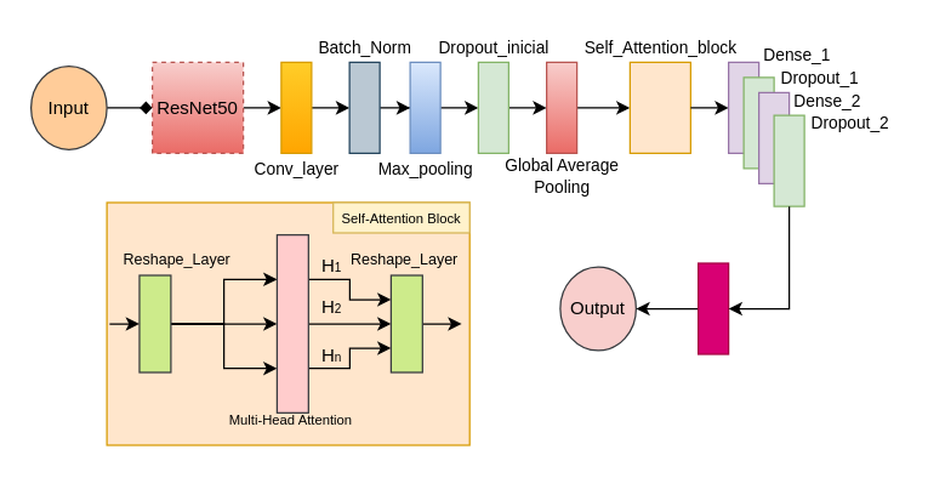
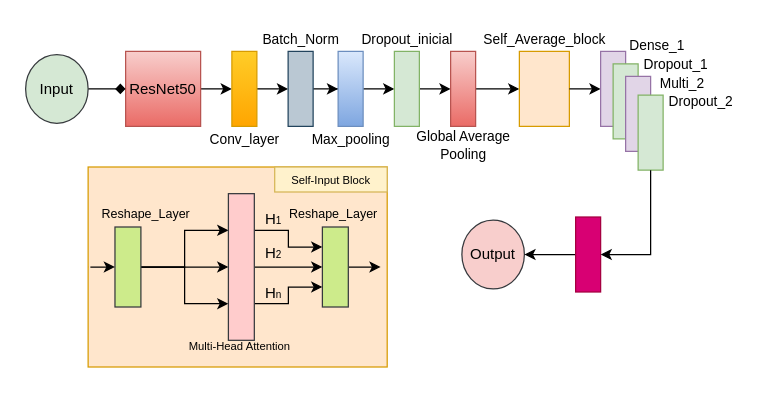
  <mxCell id="0" />
  <mxCell id="1" parent="0" />
  <mxCell id="2" style="edgeStyle=orthogonalEdgeStyle;rounded=0;orthogonalLoop=1;jettySize=auto;html=1;entryX=0;entryY=0.5;entryDx=0;entryDy=0;" parent="1" source="3" target="12" edge="1"><mxGeometry relative="1" as="geometry" /></mxCell>
- <mxCell id="3" value="ResNet50" style="rounded=0;whiteSpace=wrap;html=1;fillColor=#f8cecc;gradientColor=#ea6b66;strokeColor=#b85450;dashed=1;" parent="1" vertex="1"><mxGeometry x="100" y="40.5" width="60" height="60" as="geometry" /></mxCell>
+ <mxCell id="3" value="ResNet50" style="rounded=0;whiteSpace=wrap;html=1;fillColor=#f8cecc;gradientColor=#ea6b66;strokeColor=#b85450;" parent="1" vertex="1"><mxGeometry x="100" y="40.5" width="60" height="60" as="geometry" /></mxCell>
  <mxCell id="4" style="edgeStyle=orthogonalEdgeStyle;rounded=0;orthogonalLoop=1;jettySize=auto;html=1;entryX=0;entryY=0.5;entryDx=0;entryDy=0;endArrow=diamond;" parent="1" source="5" target="3" edge="1"><mxGeometry relative="1" as="geometry" /></mxCell>
- <mxCell id="5" value="Input" style="ellipse;whiteSpace=wrap;html=1;fillColor=#ffcc99;strokeColor=#36393d;" parent="1" vertex="1"><mxGeometry x="20" y="43" width="50" height="55" as="geometry" /></mxCell>
+ <mxCell id="5" value="Input" style="ellipse;whiteSpace=wrap;html=1;fillColor=#d5e8d4;strokeColor=#36393d;" parent="1" vertex="1"><mxGeometry x="20" y="43" width="50" height="55" as="geometry" /></mxCell>
  <mxCell id="6" style="edgeStyle=orthogonalEdgeStyle;rounded=0;orthogonalLoop=1;jettySize=auto;html=1;entryX=0;entryY=0.5;entryDx=0;entryDy=0;" parent="1" source="12" target="15" edge="1"><mxGeometry relative="1" as="geometry" /></mxCell>
  <mxCell id="7" style="edgeStyle=orthogonalEdgeStyle;rounded=0;orthogonalLoop=1;jettySize=auto;html=1;entryX=0;entryY=0.5;entryDx=0;entryDy=0;" parent="1" source="15" target="18" edge="1"><mxGeometry relative="1" as="geometry" /></mxCell>
  <mxCell id="8" style="edgeStyle=orthogonalEdgeStyle;rounded=0;orthogonalLoop=1;jettySize=auto;html=1;entryX=0;entryY=0.5;entryDx=0;entryDy=0;" parent="1" source="18" target="21" edge="1"><mxGeometry relative="1" as="geometry" /></mxCell>
  <mxCell id="9" style="edgeStyle=orthogonalEdgeStyle;rounded=0;orthogonalLoop=1;jettySize=auto;html=1;entryX=0;entryY=0.5;entryDx=0;entryDy=0;" parent="1" source="24" target="27" edge="1"><mxGeometry relative="1" as="geometry" /></mxCell>
  <mxCell id="10" style="edgeStyle=orthogonalEdgeStyle;rounded=0;orthogonalLoop=1;jettySize=auto;html=1;entryX=0;entryY=0.5;entryDx=0;entryDy=0;" parent="1" source="21" target="24" edge="1"><mxGeometry relative="1" as="geometry" /></mxCell>
  <mxCell id="11" value="" style="group" parent="1" vertex="1" connectable="0"><mxGeometry x="160" y="40.5" width="75" height="80" as="geometry" /></mxCell>
  <mxCell id="12" value="" style="rounded=0;whiteSpace=wrap;html=1;fillColor=#ffcd28;strokeColor=#d79b00;gradientColor=#ffa500;" parent="11" vertex="1"><mxGeometry x="25" width="20" height="60" as="geometry" /></mxCell>
  <mxCell id="13" value="&lt;font&gt;Conv_layer&lt;/font&gt;" style="text;html=1;align=center;verticalAlign=middle;resizable=0;points=[];autosize=1;strokeColor=none;fillColor=none;fontSize=11;spacing=0;" parent="11" vertex="1"><mxGeometry x="-5" y="60" width="80" height="20" as="geometry" /></mxCell>
  <mxCell id="14" value="" style="group" parent="1" vertex="1" connectable="0"><mxGeometry x="210" y="20.5" width="70" height="80" as="geometry" /></mxCell>
  <mxCell id="15" value="" style="rounded=0;whiteSpace=wrap;html=1;fillColor=#bac8d3;strokeColor=#23445d;" parent="14" vertex="1"><mxGeometry x="20" y="20" width="20" height="60" as="geometry" /></mxCell>
  <mxCell id="16" value="&lt;font&gt;Batch_Norm&lt;/font&gt;" style="text;html=1;align=center;verticalAlign=middle;resizable=0;points=[];autosize=1;strokeColor=none;fillColor=none;fontSize=11;spacing=0;" parent="14" vertex="1"><mxGeometry x="-10" width="80" height="20" as="geometry" /></mxCell>
  <mxCell id="17" value="" style="group" parent="1" vertex="1" connectable="0"><mxGeometry x="250" y="40.5" width="70" height="80" as="geometry" /></mxCell>
  <mxCell id="18" value="" style="rounded=0;whiteSpace=wrap;html=1;fillColor=#dae8fc;strokeColor=#6c8ebf;gradientColor=#7ea6e0;" parent="17" vertex="1"><mxGeometry x="20" width="20" height="60" as="geometry" /></mxCell>
  <mxCell id="19" value="&lt;font&gt;Max_pooling&lt;/font&gt;" style="text;html=1;align=center;verticalAlign=middle;resizable=0;points=[];autosize=1;strokeColor=none;fillColor=none;fontSize=11;spacing=0;" parent="17" vertex="1"><mxGeometry x="-10" y="60" width="80" height="20" as="geometry" /></mxCell>
  <mxCell id="20" value="" style="group" parent="1" vertex="1" connectable="0"><mxGeometry x="290" y="20.5" width="80" height="80" as="geometry" /></mxCell>
  <mxCell id="21" value="" style="rounded=0;whiteSpace=wrap;html=1;fillColor=#d5e8d4;strokeColor=#82b366;" parent="20" vertex="1"><mxGeometry x="25" y="20" width="20" height="60" as="geometry" /></mxCell>
  <mxCell id="22" value="&lt;font&gt;Dropout_inicial&lt;/font&gt;" style="text;html=1;align=center;verticalAlign=middle;resizable=0;points=[];autosize=1;strokeColor=none;fillColor=none;fontSize=11;spacing=0;" parent="20" vertex="1"><mxGeometry x="-10" width="90" height="20" as="geometry" /></mxCell>
  <mxCell id="23" value="" style="group" parent="1" vertex="1" connectable="0"><mxGeometry x="335" y="40.5" width="80" height="95" as="geometry" /></mxCell>
  <mxCell id="24" value="" style="rounded=0;whiteSpace=wrap;html=1;fillColor=#f8cecc;strokeColor=#b85450;gradientColor=#ea6b66;" parent="23" vertex="1"><mxGeometry x="25" width="20" height="60" as="geometry" /></mxCell>
  <mxCell id="25" value="&lt;font&gt;Global Average&lt;/font&gt;&lt;div&gt;&lt;font&gt;Pooling&lt;/font&gt;&lt;/div&gt;" style="text;html=1;align=center;verticalAlign=middle;resizable=0;points=[];autosize=1;strokeColor=none;fillColor=none;fontSize=11;spacing=0;" parent="23" vertex="1"><mxGeometry x="-10" y="55" width="90" height="40" as="geometry" /></mxCell>
  <mxCell id="26" value="" style="group" parent="1" vertex="1" connectable="0"><mxGeometry x="390" y="20.5" width="105" height="80" as="geometry" /></mxCell>
  <mxCell id="27" value="" style="rounded=0;whiteSpace=wrap;html=1;fillColor=#ffe6cc;strokeColor=#d79b00;" parent="26" vertex="1"><mxGeometry x="25" y="20" width="40" height="60" as="geometry" /></mxCell>
- <mxCell id="28" value="&lt;font&gt;Self_Attention_block&lt;/font&gt;" style="text;html=1;align=center;verticalAlign=middle;resizable=0;points=[];autosize=1;strokeColor=none;fillColor=none;fontSize=11;spacing=0;" parent="26" vertex="1"><mxGeometry x="-15" width="120" height="20" as="geometry" /></mxCell>
+ <mxCell id="28" value="&lt;font&gt;Self_Average_block&lt;/font&gt;" style="text;html=1;align=center;verticalAlign=middle;resizable=0;points=[];autosize=1;strokeColor=none;fillColor=none;fontSize=11;spacing=0;" parent="26" vertex="1"><mxGeometry x="-15" width="120" height="20" as="geometry" /></mxCell>
  <mxCell id="29" value="" style="group" parent="1" vertex="1" connectable="0"><mxGeometry x="50" y="133" width="280" height="160" as="geometry" /></mxCell>
  <mxCell id="30" style="edgeStyle=orthogonalEdgeStyle;rounded=0;orthogonalLoop=1;jettySize=auto;html=1;exitX=0;exitY=0.5;exitDx=0;exitDy=0;entryX=0;entryY=0.5;entryDx=0;entryDy=0;" parent="29" source="31" target="35" edge="1"><mxGeometry relative="1" as="geometry" /></mxCell>
  <mxCell id="31" value="" style="rounded=0;whiteSpace=wrap;html=1;fillColor=#ffe6cc;strokeColor=#d79b00;" parent="29" vertex="1"><mxGeometry x="20" width="239.26" height="160" as="geometry" /></mxCell>
  <mxCell id="32" style="edgeStyle=orthogonalEdgeStyle;rounded=0;orthogonalLoop=1;jettySize=auto;html=1;entryX=0;entryY=0.5;entryDx=0;entryDy=0;" parent="29" source="35" target="39" edge="1"><mxGeometry relative="1" as="geometry" /></mxCell>
  <mxCell id="33" style="edgeStyle=orthogonalEdgeStyle;rounded=0;orthogonalLoop=1;jettySize=auto;html=1;entryX=0;entryY=0.25;entryDx=0;entryDy=0;" parent="29" source="35" target="39" edge="1"><mxGeometry relative="1" as="geometry" /></mxCell>
  <mxCell id="34" style="edgeStyle=orthogonalEdgeStyle;rounded=0;orthogonalLoop=1;jettySize=auto;html=1;entryX=0;entryY=0.75;entryDx=0;entryDy=0;" parent="29" source="35" target="39" edge="1"><mxGeometry relative="1" as="geometry" /></mxCell>
  <mxCell id="35" value="" style="rounded=0;whiteSpace=wrap;html=1;fillColor=#cdeb8b;strokeColor=#36393d;" parent="29" vertex="1"><mxGeometry x="41.481" y="48" width="20.741" height="64" as="geometry" /></mxCell>
  <mxCell id="36" style="edgeStyle=orthogonalEdgeStyle;rounded=0;orthogonalLoop=1;jettySize=auto;html=1;entryX=0;entryY=0.5;entryDx=0;entryDy=0;" parent="29" source="39" target="41" edge="1"><mxGeometry relative="1" as="geometry" /></mxCell>
  <mxCell id="37" style="edgeStyle=orthogonalEdgeStyle;rounded=0;orthogonalLoop=1;jettySize=auto;html=1;exitX=1;exitY=0.25;exitDx=0;exitDy=0;entryX=0;entryY=0.25;entryDx=0;entryDy=0;" parent="29" source="39" target="41" edge="1"><mxGeometry relative="1" as="geometry" /></mxCell>
  <mxCell id="38" style="edgeStyle=orthogonalEdgeStyle;rounded=0;orthogonalLoop=1;jettySize=auto;html=1;exitX=1;exitY=0.75;exitDx=0;exitDy=0;entryX=0;entryY=0.75;entryDx=0;entryDy=0;" parent="29" source="39" target="41" edge="1"><mxGeometry relative="1" as="geometry" /></mxCell>
  <mxCell id="39" value="" style="rounded=0;whiteSpace=wrap;html=1;fillColor=#ffcccc;strokeColor=#36393d;" parent="29" vertex="1"><mxGeometry x="132.222" y="21.333" width="20.741" height="117.333" as="geometry" /></mxCell>
  <mxCell id="40" style="edgeStyle=orthogonalEdgeStyle;rounded=0;orthogonalLoop=1;jettySize=auto;html=1;" parent="29" source="41" edge="1"><mxGeometry relative="1" as="geometry"><mxPoint x="254" y="80" as="targetPoint" /></mxGeometry></mxCell>
  <mxCell id="41" value="" style="rounded=0;whiteSpace=wrap;html=1;fillColor=#cdeb8b;strokeColor=#36393d;" parent="29" vertex="1"><mxGeometry x="207.407" y="48" width="20.741" height="64" as="geometry" /></mxCell>
  <mxCell id="42" value="&lt;font style=&quot;font-size: 10px;&quot;&gt;Reshape_Layer&lt;/font&gt;" style="text;html=1;align=center;verticalAlign=middle;resizable=0;points=[];autosize=1;strokeColor=none;fillColor=none;fontSize=7;spacing=-4;spacingRight=0;" parent="29" vertex="1"><mxGeometry x="176.296" y="32" width="80" height="10" as="geometry" /></mxCell>
  <mxCell id="43" value="&lt;font style=&quot;font-size: 10px;&quot;&gt;Reshape_Layer&lt;/font&gt;" style="text;html=1;align=center;verticalAlign=middle;resizable=0;points=[];autosize=1;strokeColor=none;fillColor=none;fontSize=7;spacing=-4;spacingRight=0;" parent="29" vertex="1"><mxGeometry x="25.926" y="32" width="80" height="10" as="geometry" /></mxCell>
  <mxCell id="44" value="&lt;font style=&quot;font-size: 9px;&quot;&gt;Multi-Head Attention &lt;/font&gt;" style="text;html=1;align=center;verticalAlign=middle;resizable=0;points=[];autosize=1;strokeColor=none;fillColor=none;fontSize=7;spacing=-4;spacingRight=0;" parent="29" vertex="1"><mxGeometry x="95.926" y="138.667" width="90" height="10" as="geometry" /></mxCell>
  <mxCell id="45" style="edgeStyle=orthogonalEdgeStyle;rounded=0;orthogonalLoop=1;jettySize=auto;html=1;entryX=0;entryY=0.5;entryDx=0;entryDy=0;" parent="29" target="35" edge="1"><mxGeometry relative="1" as="geometry"><mxPoint x="30" y="80" as="sourcePoint" /><Array as="points"><mxPoint x="21.778" y="80" /><mxPoint x="21.778" y="80" /></Array></mxGeometry></mxCell>
- <mxCell id="46" value="&lt;font&gt;Self-Attention Block&lt;/font&gt;" style="text;html=1;align=center;verticalAlign=middle;resizable=0;points=[];autosize=1;strokeColor=#d6b656;fillColor=#fff2cc;fontSize=9;spacing=-2;spacingTop=2;" parent="29" vertex="1"><mxGeometry x="169.256" width="90" height="20" as="geometry" /></mxCell>
+ <mxCell id="46" value="&lt;font&gt;Self-Input Block&lt;/font&gt;" style="text;html=1;align=center;verticalAlign=middle;resizable=0;points=[];autosize=1;strokeColor=#d6b656;fillColor=#fff2cc;fontSize=9;spacing=-2;spacingTop=2;" parent="29" vertex="1"><mxGeometry x="169.256" width="90" height="20" as="geometry" /></mxCell>
  <mxCell id="47" value="H&lt;font style=&quot;font-size: 8px;&quot;&gt;1&lt;/font&gt;" style="text;html=1;align=center;verticalAlign=middle;resizable=0;points=[];autosize=1;strokeColor=none;fillColor=none;spacing=-2;spacingTop=-2;spacingRight=0;spacingBottom=-1;spacingLeft=-1;" parent="29" vertex="1"><mxGeometry x="158.148" y="37.333" width="20" height="10" as="geometry" /></mxCell>
  <mxCell id="48" value="H&lt;span style=&quot;font-size: 8px;&quot;&gt;2&lt;/span&gt;" style="text;html=1;align=center;verticalAlign=middle;resizable=0;points=[];autosize=1;strokeColor=none;fillColor=none;spacing=-2;spacingTop=-2;spacingRight=0;spacingBottom=-1;spacingLeft=-1;" parent="29" vertex="1"><mxGeometry x="158.148" y="64" width="20" height="10" as="geometry" /></mxCell>
  <mxCell id="49" value="H&lt;span style=&quot;font-size: 8px;&quot;&gt;n&lt;/span&gt;" style="text;html=1;align=center;verticalAlign=middle;resizable=0;points=[];autosize=1;strokeColor=none;fillColor=none;spacing=-2;spacingTop=-2;spacingRight=0;spacingBottom=-1;spacingLeft=-1;" parent="29" vertex="1"><mxGeometry x="158.148" y="96" width="20" height="10" as="geometry" /></mxCell>
  <mxCell id="50" style="edgeStyle=orthogonalEdgeStyle;rounded=0;orthogonalLoop=1;jettySize=auto;html=1;entryX=0;entryY=0.5;entryDx=0;entryDy=0;" parent="1" source="27" target="52" edge="1"><mxGeometry relative="1" as="geometry" /></mxCell>
  <mxCell id="51" value="" style="group" parent="1" vertex="1" connectable="0"><mxGeometry x="480" y="35.5" width="105" height="100" as="geometry" /></mxCell>
  <mxCell id="52" value="" style="rounded=0;whiteSpace=wrap;html=1;fillColor=#e1d5e7;strokeColor=#9673a6;" parent="51" vertex="1"><mxGeometry y="5" width="20" height="60" as="geometry" /></mxCell>
  <mxCell id="53" value="" style="rounded=0;whiteSpace=wrap;html=1;fillColor=#d5e8d4;strokeColor=#82b366;" parent="51" vertex="1"><mxGeometry x="10" y="15" width="20" height="60" as="geometry" /></mxCell>
  <mxCell id="54" value="" style="rounded=0;whiteSpace=wrap;html=1;fillColor=#e1d5e7;strokeColor=#9673a6;" parent="51" vertex="1"><mxGeometry x="20" y="25" width="20" height="60" as="geometry" /></mxCell>
  <mxCell id="55" value="&lt;font&gt;Dropout_1&lt;/font&gt;" style="text;html=1;align=center;verticalAlign=middle;resizable=0;points=[];autosize=1;strokeColor=none;fillColor=none;fontSize=11;spacing=-4;spacingRight=0;" parent="51" vertex="1"><mxGeometry x="30" y="10" width="60" height="10" as="geometry" /></mxCell>
- <mxCell id="56" value="&lt;font&gt;Dense_2&lt;/font&gt;" style="text;html=1;align=center;verticalAlign=middle;resizable=0;points=[];autosize=1;strokeColor=none;fillColor=none;fontSize=11;spacing=-4;spacingRight=0;" parent="51" vertex="1"><mxGeometry x="40" y="25" width="50" height="10" as="geometry" /></mxCell>
+ <mxCell id="56" value="&lt;font&gt;Multi_2&lt;/font&gt;" style="text;html=1;align=center;verticalAlign=middle;resizable=0;points=[];autosize=1;strokeColor=none;fillColor=none;fontSize=11;spacing=-4;spacingRight=0;" parent="51" vertex="1"><mxGeometry x="40" y="25" width="50" height="10" as="geometry" /></mxCell>
  <mxCell id="57" value="&lt;font&gt;Dropout_2&lt;/font&gt;" style="text;html=1;align=center;verticalAlign=middle;resizable=0;points=[];autosize=1;strokeColor=none;fillColor=none;fontSize=11;spacing=-4;spacingRight=0;" parent="51" vertex="1"><mxGeometry x="50" y="40" width="60" height="10" as="geometry" /></mxCell>
  <mxCell id="58" value="" style="rounded=0;whiteSpace=wrap;html=1;fillColor=#d5e8d4;strokeColor=#82b366;" parent="51" vertex="1"><mxGeometry x="30" y="40" width="20" height="60" as="geometry" /></mxCell>
  <mxCell id="59" value="&lt;font&gt;Dense_1&lt;/font&gt;" style="text;html=1;align=center;verticalAlign=middle;resizable=0;points=[];autosize=1;strokeColor=none;fillColor=none;fontSize=11;spacing=-4;spacingRight=0;" parent="51" vertex="1"><mxGeometry x="20" y="-5" width="50" height="10" as="geometry" /></mxCell>
  <mxCell id="60" value="Output" style="ellipse;whiteSpace=wrap;html=1;fillColor=#f8cecc;strokeColor=#36393d;" parent="1" vertex="1"><mxGeometry x="369" y="175.5" width="50" height="55" as="geometry" /></mxCell>
  <mxCell id="61" style="edgeStyle=orthogonalEdgeStyle;rounded=0;orthogonalLoop=1;jettySize=auto;html=1;entryX=1;entryY=0.5;entryDx=0;entryDy=0;" edge="1" parent="1" source="62" target="60"><mxGeometry relative="1" as="geometry" /></mxCell>
  <mxCell id="62" value="" style="rounded=0;whiteSpace=wrap;html=1;fillColor=#d80073;fontColor=#ffffff;strokeColor=#A50040;" parent="1" vertex="1"><mxGeometry x="460" y="173" width="20" height="60" as="geometry" /></mxCell>
  <mxCell id="63" style="edgeStyle=orthogonalEdgeStyle;rounded=0;orthogonalLoop=1;jettySize=auto;html=1;entryX=1;entryY=0.5;entryDx=0;entryDy=0;" edge="1" parent="1" source="58" target="62"><mxGeometry relative="1" as="geometry"><Array as="points"><mxPoint x="520" y="203" /></Array></mxGeometry></mxCell>
